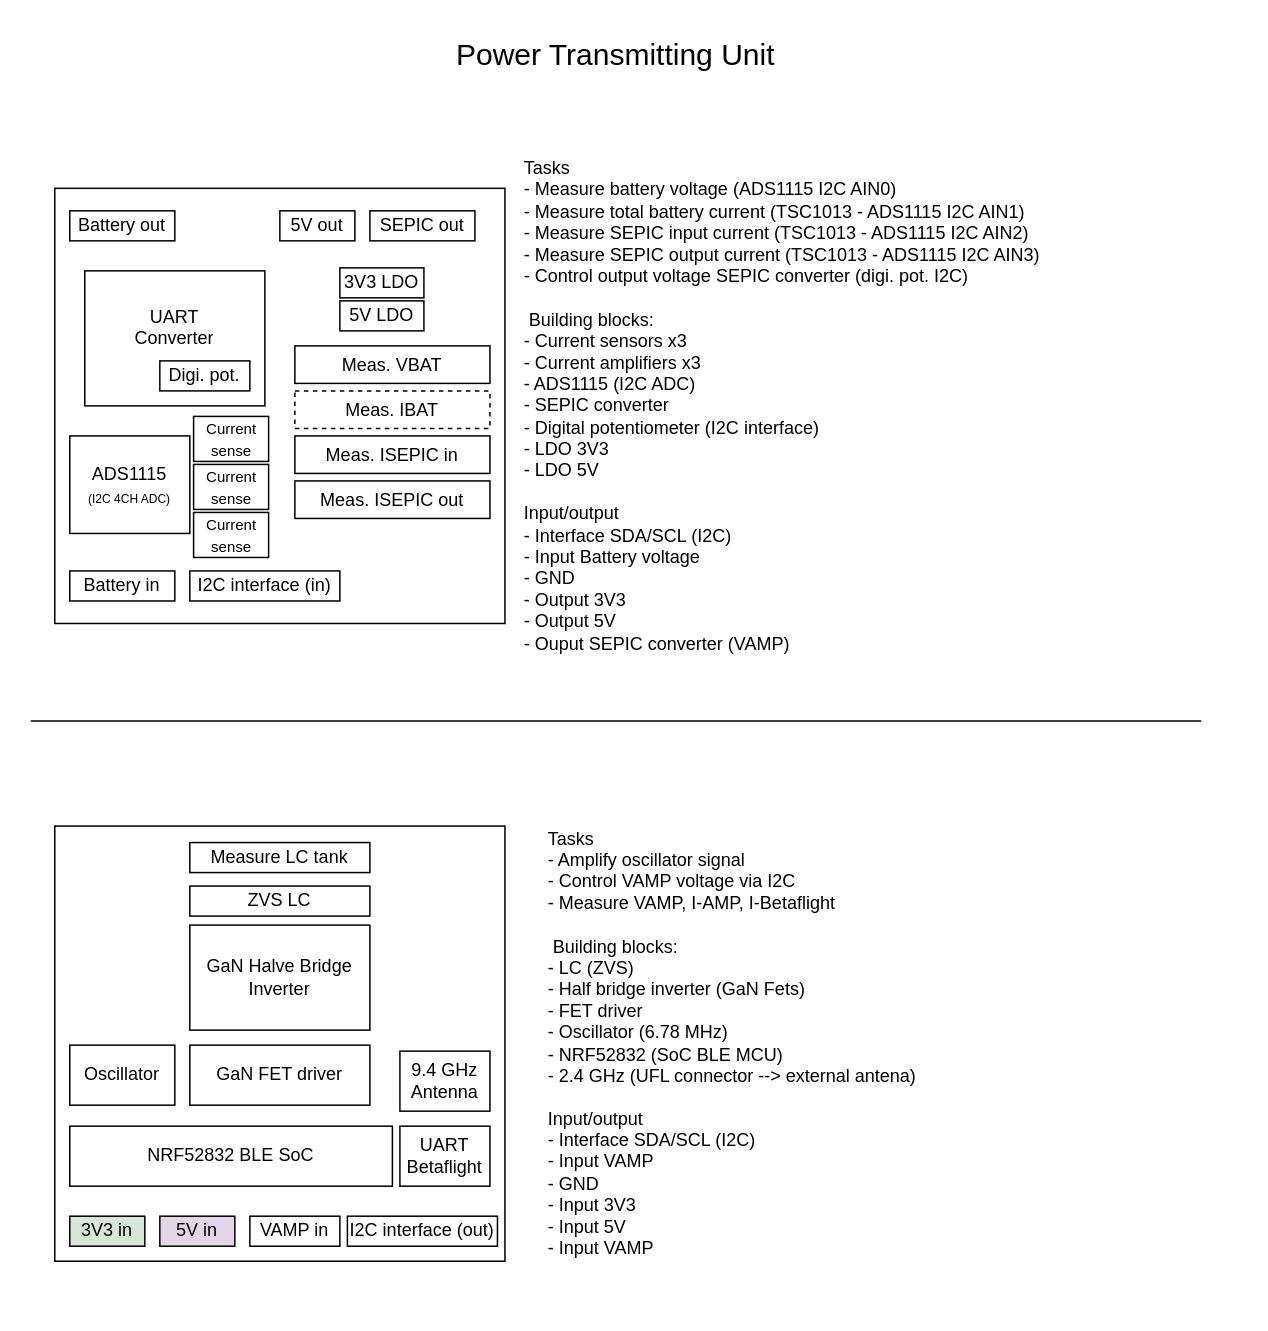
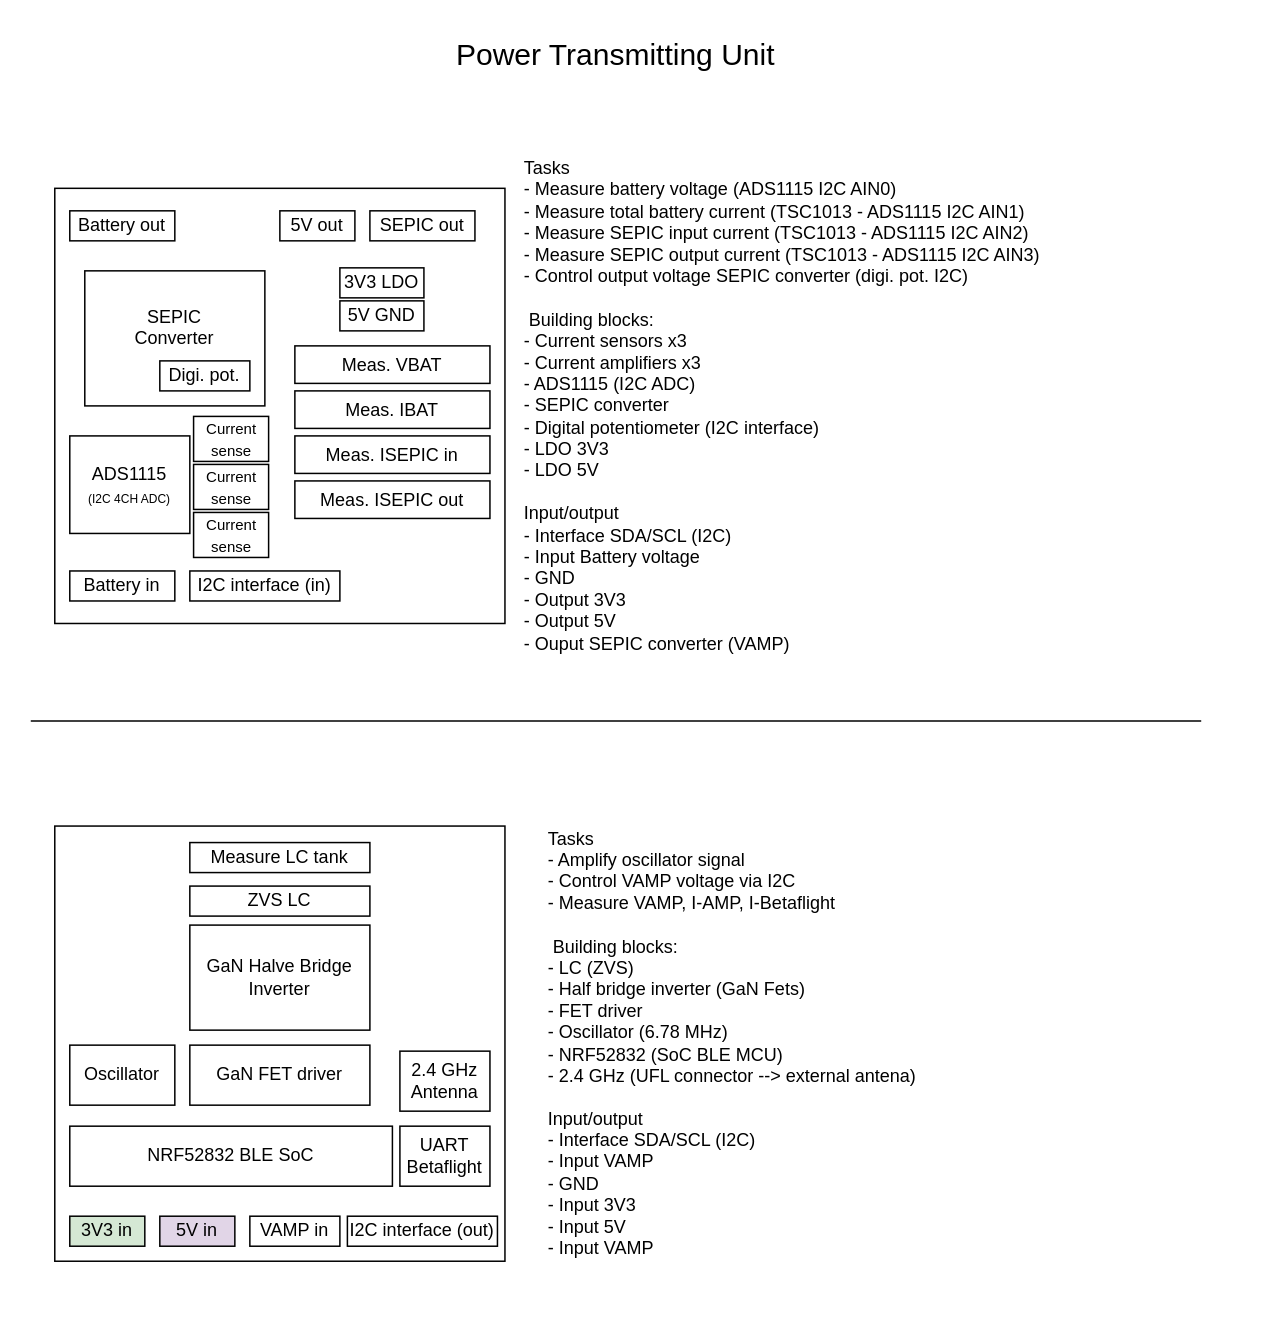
  <mxCell id="0" />
  <mxCell id="1" parent="0" />
  <mxCell id="2" value="" style="rounded=0;whiteSpace=wrap;html=1;labelBackgroundColor=none;" parent="1" vertex="1"><mxGeometry x="36" y="125" width="300" height="290" as="geometry" /></mxCell>
  <mxCell id="3" value="&lt;font style=&quot;font-size: 20px;&quot;&gt;Power Transmitting Unit&lt;/font&gt;" style="text;html=1;strokeColor=none;fillColor=none;align=center;verticalAlign=middle;whiteSpace=wrap;rounded=0;labelBackgroundColor=none;" parent="1" vertex="1"><mxGeometry x="250" y="20" width="320" height="30" as="geometry" /></mxCell>
- <mxCell id="4" value="UART&lt;br&gt;Converter&lt;br&gt;&amp;nbsp;&amp;nbsp;" style="rounded=0;whiteSpace=wrap;html=1;labelBackgroundColor=none;" parent="1" vertex="1"><mxGeometry x="56" y="180" width="120" height="90" as="geometry" /></mxCell>
+ <mxCell id="4" value="SEPIC&lt;br&gt;Converter&lt;br&gt;&amp;nbsp;&amp;nbsp;" style="rounded=0;whiteSpace=wrap;html=1;labelBackgroundColor=none;" parent="1" vertex="1"><mxGeometry x="56" y="180" width="120" height="90" as="geometry" /></mxCell>
  <mxCell id="5" value="Tasks&lt;br&gt;- Measure battery voltage (ADS1115 I2C AIN0)&lt;br&gt;- Measure total battery current (TSC1013 - ADS1115 I2C AIN1)&lt;br&gt;- Measure SEPIC input current (TSC1013 - ADS1115 I2C AIN2)&lt;br&gt;- Measure SEPIC output current (TSC1013 - ADS1115 I2C AIN3)&lt;br&gt;- Control output voltage SEPIC converter (digi. pot. I2C)&lt;br&gt;&lt;br&gt;&amp;nbsp;Building blocks:&lt;br&gt;- Current sensors x3&lt;br&gt;- Current amplifiers x3&lt;br&gt;- ADS1115 (I2C ADC)&lt;br&gt;- SEPIC converter&lt;br&gt;- Digital potentiometer (I2C interface)&lt;br&gt;- LDO 3V3&lt;br&gt;- LDO 5V&lt;br&gt;&lt;br&gt;Input/output&lt;br&gt;- Interface SDA/SCL (I2C)&lt;br&gt;- Input Battery voltage&lt;br&gt;- GND&lt;br&gt;- Output&amp;nbsp;3V3&lt;br&gt;- Output 5V&lt;br&gt;- Ouput SEPIC converter (VAMP)" style="text;html=1;strokeColor=none;fillColor=none;align=left;verticalAlign=middle;whiteSpace=wrap;rounded=0;labelBackgroundColor=none;" parent="1" vertex="1"><mxGeometry x="347" y="100" width="460" height="340" as="geometry" /></mxCell>
  <mxCell id="6" value="Digi. pot." style="rounded=0;whiteSpace=wrap;html=1;labelBackgroundColor=none;" parent="1" vertex="1"><mxGeometry x="106" y="240" width="60" height="20" as="geometry" /></mxCell>
  <mxCell id="7" value="Battery in" style="rounded=0;whiteSpace=wrap;html=1;labelBackgroundColor=none;" parent="1" vertex="1"><mxGeometry x="46" y="380" width="70" height="20" as="geometry" /></mxCell>
  <mxCell id="8" value="Battery out" style="rounded=0;whiteSpace=wrap;html=1;labelBackgroundColor=none;" parent="1" vertex="1"><mxGeometry x="46" y="140" width="70" height="20" as="geometry" /></mxCell>
  <mxCell id="9" value="5V out" style="rounded=0;whiteSpace=wrap;html=1;labelBackgroundColor=none;" parent="1" vertex="1"><mxGeometry x="186" y="140" width="50" height="20" as="geometry" /></mxCell>
  <mxCell id="10" value="SEPIC out" style="rounded=0;whiteSpace=wrap;html=1;labelBackgroundColor=none;" parent="1" vertex="1"><mxGeometry x="246" y="140" width="70" height="20" as="geometry" /></mxCell>
  <mxCell id="11" value="I2C interface (in)" style="rounded=0;whiteSpace=wrap;html=1;labelBackgroundColor=none;" parent="1" vertex="1"><mxGeometry x="126" y="380" width="100" height="20" as="geometry" /></mxCell>
  <mxCell id="12" value="ADS1115&lt;br&gt;&lt;font style=&quot;font-size: 8px;&quot;&gt;(I2C 4CH ADC)&lt;/font&gt;" style="rounded=0;whiteSpace=wrap;html=1;labelBackgroundColor=none;" parent="1" vertex="1"><mxGeometry x="46" y="290" width="80" height="65" as="geometry" /></mxCell>
- <mxCell id="13" value="Meas. IBAT" style="rounded=0;whiteSpace=wrap;html=1;labelBackgroundColor=none;dashed=1;" parent="1" vertex="1"><mxGeometry x="196" y="260" width="130" height="25" as="geometry" /></mxCell>
+ <mxCell id="13" value="Meas. IBAT" style="rounded=0;whiteSpace=wrap;html=1;labelBackgroundColor=none;" parent="1" vertex="1"><mxGeometry x="196" y="260" width="130" height="25" as="geometry" /></mxCell>
  <mxCell id="14" value="Meas.&amp;nbsp;ISEPIC in" style="rounded=0;whiteSpace=wrap;html=1;labelBackgroundColor=none;" parent="1" vertex="1"><mxGeometry x="196" y="290" width="130" height="25" as="geometry" /></mxCell>
  <mxCell id="15" value="Meas. VBAT" style="rounded=0;whiteSpace=wrap;html=1;labelBackgroundColor=none;" parent="1" vertex="1"><mxGeometry x="196" y="230" width="130" height="25" as="geometry" /></mxCell>
  <mxCell id="16" value="Meas. ISEPIC out" style="rounded=0;whiteSpace=wrap;html=1;labelBackgroundColor=none;" parent="1" vertex="1"><mxGeometry x="196" y="320" width="130" height="25" as="geometry" /></mxCell>
  <mxCell id="17" value="" style="endArrow=none;html=1;rounded=0;labelBackgroundColor=none;fontColor=default;" parent="1" edge="1"><mxGeometry width="50" height="50" relative="1" as="geometry"><mxPoint x="20" y="480" as="sourcePoint" /><mxPoint x="800" y="480" as="targetPoint" /></mxGeometry></mxCell>
  <mxCell id="18" value="" style="rounded=0;whiteSpace=wrap;html=1;labelBackgroundColor=none;" parent="1" vertex="1"><mxGeometry x="36" y="550" width="300" height="290" as="geometry" /></mxCell>
  <mxCell id="19" value="Measure LC tank" style="rounded=0;whiteSpace=wrap;html=1;labelBackgroundColor=none;" parent="1" vertex="1"><mxGeometry x="126" y="561" width="120" height="20" as="geometry" /></mxCell>
  <mxCell id="20" value="GaN Halve Bridge&lt;br&gt;Inverter" style="rounded=0;whiteSpace=wrap;html=1;labelBackgroundColor=none;" parent="1" vertex="1"><mxGeometry x="126" y="616" width="120" height="70" as="geometry" /></mxCell>
  <mxCell id="21" value="GaN FET driver" style="rounded=0;whiteSpace=wrap;html=1;labelBackgroundColor=none;" parent="1" vertex="1"><mxGeometry x="126" y="696" width="120" height="40" as="geometry" /></mxCell>
  <mxCell id="22" value="Oscillator" style="rounded=0;whiteSpace=wrap;html=1;labelBackgroundColor=none;" parent="1" vertex="1"><mxGeometry x="46" y="696" width="70" height="40" as="geometry" /></mxCell>
  <mxCell id="23" value="5V in" style="rounded=0;whiteSpace=wrap;html=1;labelBackgroundColor=none;fillColor=#e1d5e7;" parent="1" vertex="1"><mxGeometry x="106" y="810" width="50" height="20" as="geometry" /></mxCell>
  <mxCell id="24" value="3V3 in" style="rounded=0;whiteSpace=wrap;html=1;labelBackgroundColor=none;fillColor=#d5e8d4;" parent="1" vertex="1"><mxGeometry x="46" y="810" width="50" height="20" as="geometry" /></mxCell>
  <mxCell id="25" value="VAMP in" style="rounded=0;whiteSpace=wrap;html=1;labelBackgroundColor=none;" parent="1" vertex="1"><mxGeometry x="166" y="810" width="60" height="20" as="geometry" /></mxCell>
  <mxCell id="26" value="ZVS LC" style="rounded=0;whiteSpace=wrap;html=1;labelBackgroundColor=none;" parent="1" vertex="1"><mxGeometry x="126" y="590" width="120" height="20" as="geometry" /></mxCell>
  <mxCell id="27" value="NRF52832 BLE SoC" style="rounded=0;whiteSpace=wrap;html=1;labelBackgroundColor=none;" parent="1" vertex="1"><mxGeometry x="46" y="750" width="215" height="40" as="geometry" /></mxCell>
  <mxCell id="28" value="UART&lt;br&gt;Betaflight" style="rounded=0;whiteSpace=wrap;html=1;labelBackgroundColor=none;" parent="1" vertex="1"><mxGeometry x="266" y="750" width="60" height="40" as="geometry" /></mxCell>
- <mxCell id="29" value="9.4 GHz&lt;br&gt;Antenna" style="rounded=0;whiteSpace=wrap;html=1;labelBackgroundColor=none;" parent="1" vertex="1"><mxGeometry x="266" y="700" width="60" height="40" as="geometry" /></mxCell>
+ <mxCell id="29" value="2.4 GHz&lt;br&gt;Antenna" style="rounded=0;whiteSpace=wrap;html=1;labelBackgroundColor=none;" parent="1" vertex="1"><mxGeometry x="266" y="700" width="60" height="40" as="geometry" /></mxCell>
  <mxCell id="30" value="I2C interface (out)" style="rounded=0;whiteSpace=wrap;html=1;labelBackgroundColor=none;" parent="1" vertex="1"><mxGeometry x="231" y="810" width="100" height="20" as="geometry" /></mxCell>
  <mxCell id="31" value="Tasks&lt;br&gt;- Amplify oscillator signal&lt;br&gt;- Control VAMP voltage via I2C&lt;br&gt;- Measure VAMP, I-AMP, I-Betaflight&lt;br&gt;&lt;br&gt;&amp;nbsp;Building blocks:&lt;br&gt;- LC (ZVS)&lt;br&gt;- Half bridge inverter (GaN Fets)&lt;br&gt;- FET driver&lt;br&gt;- Oscillator (6.78 MHz)&lt;br&gt;- NRF52832 (SoC BLE MCU)&lt;br&gt;- 2.4 GHz (UFL connector --&amp;gt; external antena)&lt;br&gt;&lt;br&gt;Input/output&lt;br&gt;- Interface SDA/SCL (I2C)&lt;br&gt;- Input VAMP&lt;br&gt;- GND&lt;br&gt;- Input 3V3&lt;br&gt;- Input 5V&lt;br&gt;- Input VAMP" style="text;html=1;strokeColor=none;fillColor=none;align=left;verticalAlign=middle;whiteSpace=wrap;rounded=0;labelBackgroundColor=none;" parent="1" vertex="1"><mxGeometry x="363" y="525" width="460" height="340" as="geometry" /></mxCell>
  <mxCell id="32" value="3V3 LDO" style="rounded=0;whiteSpace=wrap;html=1;labelBackgroundColor=none;" parent="1" vertex="1"><mxGeometry x="226" y="178" width="56" height="20" as="geometry" /></mxCell>
- <mxCell id="33" value="5V LDO" style="rounded=0;whiteSpace=wrap;html=1;labelBackgroundColor=none;" parent="1" vertex="1"><mxGeometry x="226" y="200" width="56" height="20" as="geometry" /></mxCell>
+ <mxCell id="33" value="5V GND" style="rounded=0;whiteSpace=wrap;html=1;labelBackgroundColor=none;" parent="1" vertex="1"><mxGeometry x="226" y="200" width="56" height="20" as="geometry" /></mxCell>
  <mxCell id="34" value="&lt;font style=&quot;font-size: 10px;&quot;&gt;Current&lt;br&gt;sense&lt;/font&gt;" style="rounded=0;whiteSpace=wrap;html=1;labelBackgroundColor=none;" parent="1" vertex="1"><mxGeometry x="128.5" y="309" width="50" height="30" as="geometry" /></mxCell>
  <mxCell id="35" value="&lt;font style=&quot;font-size: 10px;&quot;&gt;Current&lt;br&gt;sense&lt;/font&gt;" style="rounded=0;whiteSpace=wrap;html=1;labelBackgroundColor=none;" parent="1" vertex="1"><mxGeometry x="128.5" y="277" width="50" height="30" as="geometry" /></mxCell>
  <mxCell id="36" value="&lt;font style=&quot;font-size: 10px;&quot;&gt;Current&lt;br&gt;sense&lt;/font&gt;" style="rounded=0;whiteSpace=wrap;html=1;labelBackgroundColor=none;" parent="1" vertex="1"><mxGeometry x="128.5" y="341" width="50" height="30" as="geometry" /></mxCell>
